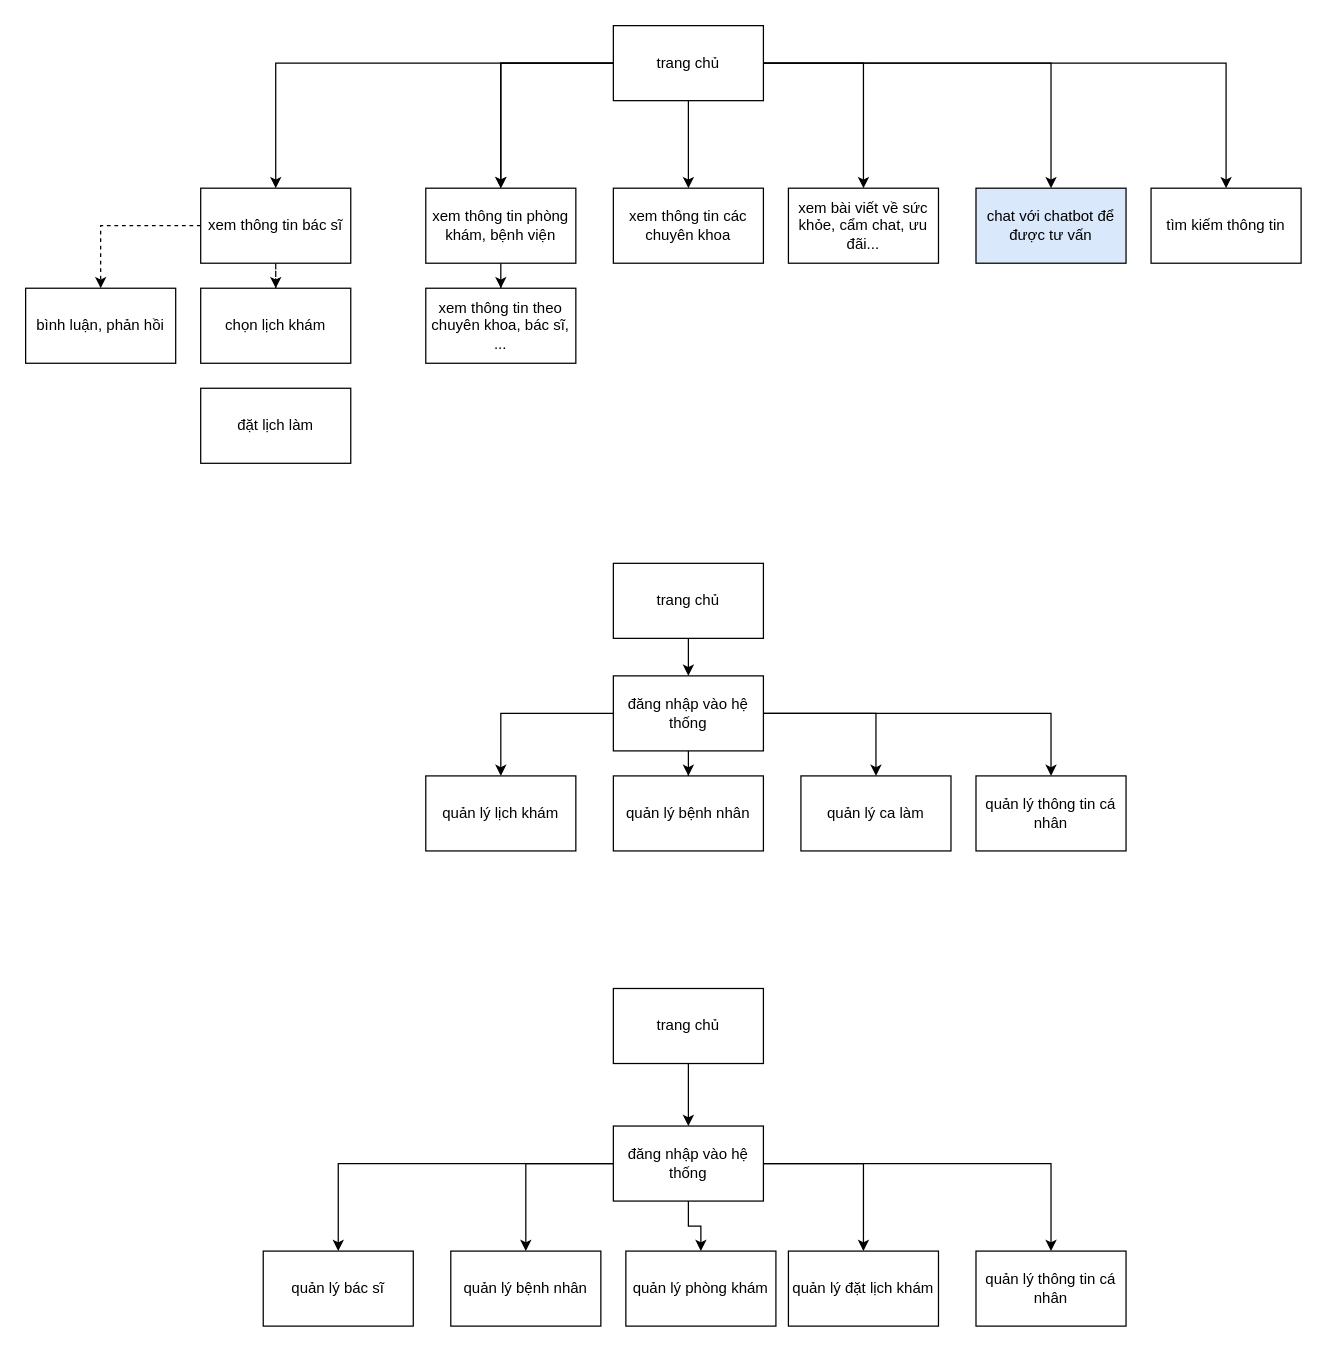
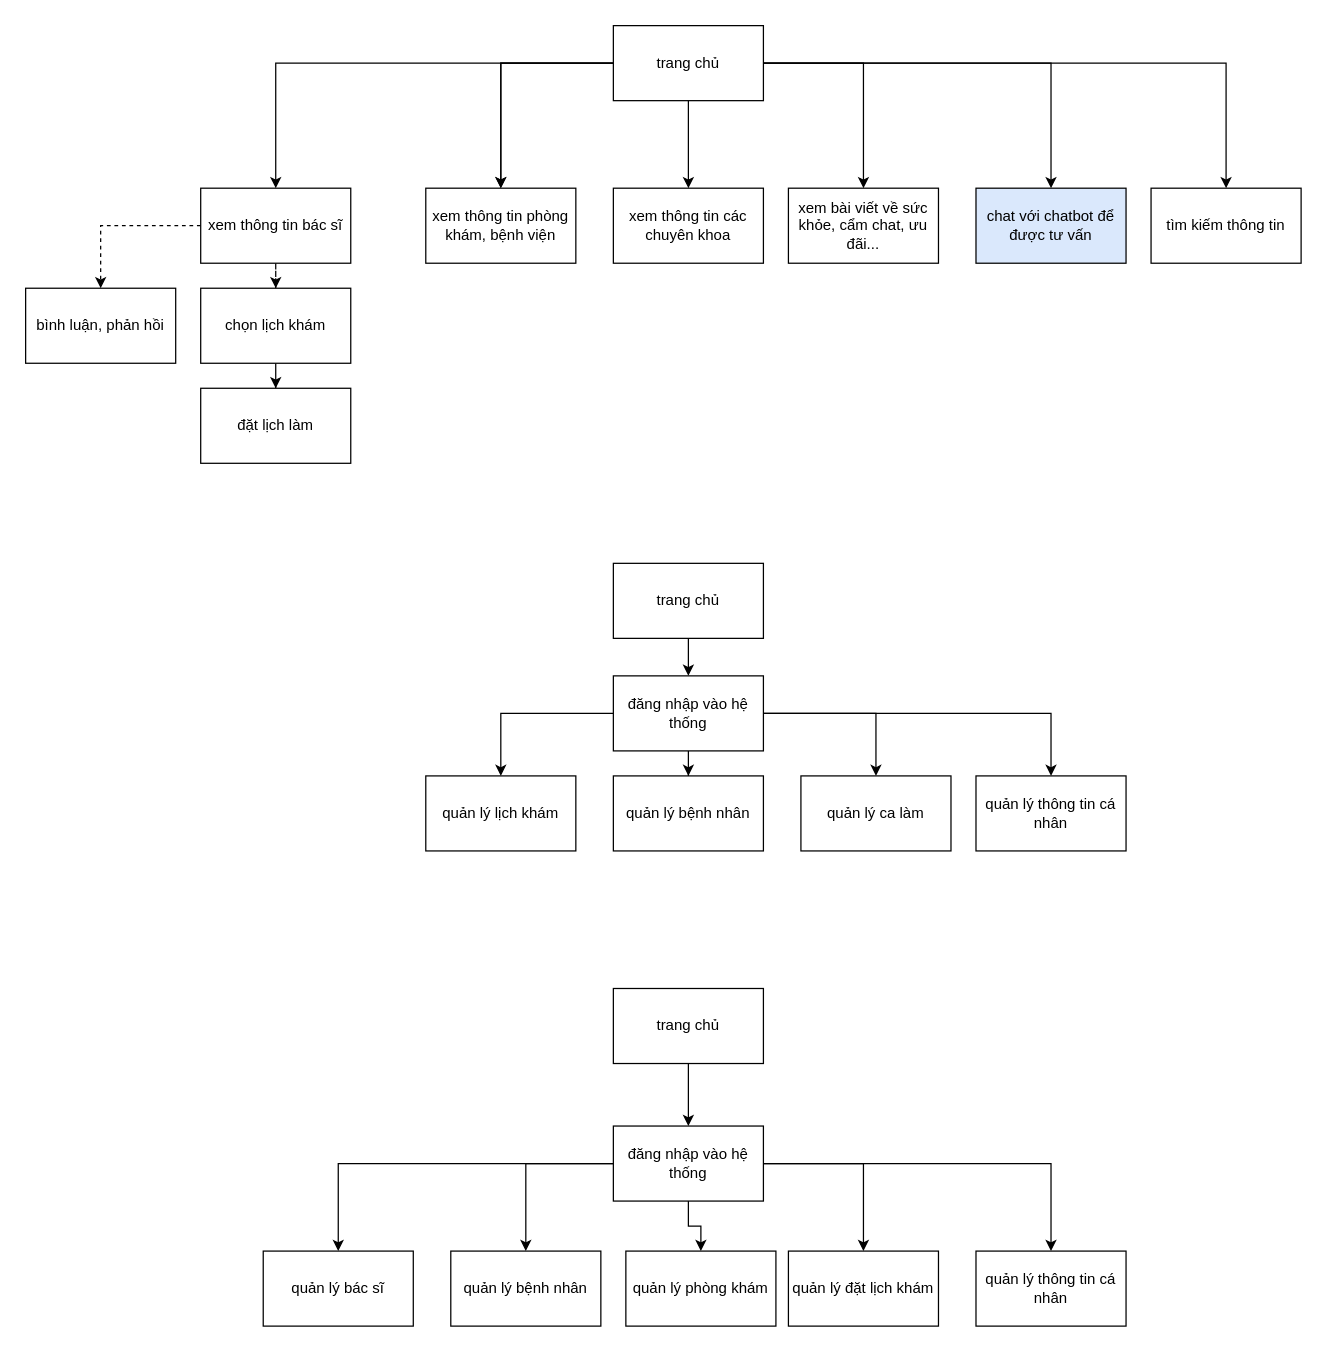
  <mxCell id="0" />
  <mxCell id="1" parent="0" />
  <mxCell id="2" value="" style="edgeStyle=orthogonalEdgeStyle;rounded=0;orthogonalLoop=1;jettySize=auto;html=1;entryX=0.5;entryY=0;entryDx=0;entryDy=0;" edge="1" parent="1" source="9" target="12"><mxGeometry relative="1" as="geometry" /></mxCell>
  <mxCell id="3" value="" style="edgeStyle=orthogonalEdgeStyle;rounded=0;orthogonalLoop=1;jettySize=auto;html=1;" edge="1" parent="1" source="9" target="14"><mxGeometry relative="1" as="geometry" /></mxCell>
  <mxCell id="4" value="" style="edgeStyle=orthogonalEdgeStyle;rounded=0;orthogonalLoop=1;jettySize=auto;html=1;" edge="1" parent="1" source="9" target="14"><mxGeometry relative="1" as="geometry" /></mxCell>
  <mxCell id="5" value="" style="edgeStyle=orthogonalEdgeStyle;rounded=0;orthogonalLoop=1;jettySize=auto;html=1;" edge="1" parent="1" source="9" target="15"><mxGeometry relative="1" as="geometry" /></mxCell>
  <mxCell id="6" value="" style="edgeStyle=orthogonalEdgeStyle;rounded=0;orthogonalLoop=1;jettySize=auto;html=1;" edge="1" parent="1" source="9" target="21"><mxGeometry relative="1" as="geometry" /></mxCell>
  <mxCell id="7" value="" style="edgeStyle=orthogonalEdgeStyle;rounded=0;orthogonalLoop=1;jettySize=auto;html=1;" edge="1" parent="1" source="9" target="24"><mxGeometry relative="1" as="geometry" /></mxCell>
  <mxCell id="8" value="" style="edgeStyle=orthogonalEdgeStyle;rounded=0;orthogonalLoop=1;jettySize=auto;html=1;" edge="1" parent="1" source="9" target="25"><mxGeometry relative="1" as="geometry" /></mxCell>
  <mxCell id="9" value="trang chủ" style="rounded=0;whiteSpace=wrap;html=1;" vertex="1" parent="1"><mxGeometry x="490" y="20" width="120" height="60" as="geometry" /></mxCell>
  <mxCell id="10" value="" style="edgeStyle=orthogonalEdgeStyle;rounded=0;orthogonalLoop=1;jettySize=auto;html=1;dashed=1;" edge="1" parent="1" source="12" target="17"><mxGeometry relative="1" as="geometry" /></mxCell>
  <mxCell id="11" value="" style="edgeStyle=orthogonalEdgeStyle;rounded=0;orthogonalLoop=1;jettySize=auto;html=1;dashed=1;" edge="1" parent="1" source="12" target="20"><mxGeometry relative="1" as="geometry" /></mxCell>
  <mxCell id="12" value="xem thông tin bác sĩ" style="rounded=0;whiteSpace=wrap;html=1;" vertex="1" parent="1"><mxGeometry x="160" y="150" width="120" height="60" as="geometry" /></mxCell>
- <mxCell id="13" value="" style="edgeStyle=orthogonalEdgeStyle;rounded=0;orthogonalLoop=1;jettySize=auto;html=1;" edge="1" parent="1" source="14" target="19"><mxGeometry relative="1" as="geometry" /></mxCell>
  <mxCell id="14" value="xem thông tin phòng khám, bệnh viện" style="rounded=0;whiteSpace=wrap;html=1;" vertex="1" parent="1"><mxGeometry x="340" y="150" width="120" height="60" as="geometry" /></mxCell>
  <mxCell id="15" value="xem bài viết về sức khỏe, cẩm chat, ưu đãi..." style="rounded=0;whiteSpace=wrap;html=1;" vertex="1" parent="1"><mxGeometry x="630" y="150" width="120" height="60" as="geometry" /></mxCell>
+ <mxCell id="16" value="" style="edgeStyle=orthogonalEdgeStyle;rounded=0;orthogonalLoop=1;jettySize=auto;html=1;" edge="1" parent="1" source="17" target="18"><mxGeometry relative="1" as="geometry" /></mxCell>
  <mxCell id="17" value="chọn lịch khám" style="rounded=0;whiteSpace=wrap;html=1;" vertex="1" parent="1"><mxGeometry x="160" y="230" width="120" height="60" as="geometry" /></mxCell>
  <mxCell id="18" value="đặt lịch làm" style="rounded=0;whiteSpace=wrap;html=1;" vertex="1" parent="1"><mxGeometry x="160" y="310" width="120" height="60" as="geometry" /></mxCell>
- <mxCell id="19" value="xem thông tin theo chuyên khoa, bác sĩ, ..." style="rounded=0;whiteSpace=wrap;html=1;" vertex="1" parent="1"><mxGeometry x="340" y="230" width="120" height="60" as="geometry" /></mxCell>
  <mxCell id="20" value="bình luận, phản hồi" style="rounded=0;whiteSpace=wrap;html=1;" vertex="1" parent="1"><mxGeometry x="20" y="230" width="120" height="60" as="geometry" /></mxCell>
  <mxCell id="21" value="xem thông tin các chuyên khoa" style="rounded=0;whiteSpace=wrap;html=1;" vertex="1" parent="1"><mxGeometry x="490" y="150" width="120" height="60" as="geometry" /></mxCell>
  <mxCell id="22" value="" style="edgeStyle=orthogonalEdgeStyle;rounded=0;orthogonalLoop=1;jettySize=auto;html=1;" edge="1" parent="1" source="23" target="30"><mxGeometry relative="1" as="geometry" /></mxCell>
  <mxCell id="23" value="trang chủ" style="rounded=0;whiteSpace=wrap;html=1;" vertex="1" parent="1"><mxGeometry x="490" y="450" width="120" height="60" as="geometry" /></mxCell>
  <mxCell id="24" value="chat với chatbot để được tư vấn" style="rounded=0;whiteSpace=wrap;html=1;fillColor=#dae8fc;" vertex="1" parent="1"><mxGeometry x="780" y="150" width="120" height="60" as="geometry" /></mxCell>
  <mxCell id="25" value="tìm kiếm thông tin" style="rounded=0;whiteSpace=wrap;html=1;" vertex="1" parent="1"><mxGeometry x="920" y="150" width="120" height="60" as="geometry" /></mxCell>
  <mxCell id="26" value="" style="edgeStyle=orthogonalEdgeStyle;rounded=0;orthogonalLoop=1;jettySize=auto;html=1;" edge="1" parent="1" source="30" target="31"><mxGeometry relative="1" as="geometry" /></mxCell>
  <mxCell id="27" value="" style="edgeStyle=orthogonalEdgeStyle;rounded=0;orthogonalLoop=1;jettySize=auto;html=1;" edge="1" parent="1" source="30" target="32"><mxGeometry relative="1" as="geometry" /></mxCell>
  <mxCell id="28" value="" style="edgeStyle=orthogonalEdgeStyle;rounded=0;orthogonalLoop=1;jettySize=auto;html=1;" edge="1" parent="1" source="30" target="33"><mxGeometry relative="1" as="geometry" /></mxCell>
  <mxCell id="29" value="" style="edgeStyle=orthogonalEdgeStyle;rounded=0;orthogonalLoop=1;jettySize=auto;html=1;" edge="1" parent="1" source="30" target="43"><mxGeometry relative="1" as="geometry" /></mxCell>
  <mxCell id="30" value="đăng nhập vào hệ thống" style="rounded=0;whiteSpace=wrap;html=1;" vertex="1" parent="1"><mxGeometry x="490" y="540" width="120" height="60" as="geometry" /></mxCell>
  <mxCell id="31" value="quản lý lịch khám" style="rounded=0;whiteSpace=wrap;html=1;" vertex="1" parent="1"><mxGeometry x="340" y="620" width="120" height="60" as="geometry" /></mxCell>
  <mxCell id="32" value="quản lý bệnh nhân" style="rounded=0;whiteSpace=wrap;html=1;" vertex="1" parent="1"><mxGeometry x="490" y="620" width="120" height="60" as="geometry" /></mxCell>
  <mxCell id="33" value="quản lý thông tin cá nhân" style="rounded=0;whiteSpace=wrap;html=1;" vertex="1" parent="1"><mxGeometry x="780" y="620" width="120" height="60" as="geometry" /></mxCell>
  <mxCell id="34" value="" style="edgeStyle=orthogonalEdgeStyle;rounded=0;orthogonalLoop=1;jettySize=auto;html=1;" edge="1" parent="1" source="35" target="41"><mxGeometry relative="1" as="geometry" /></mxCell>
  <mxCell id="35" value="trang chủ" style="rounded=0;whiteSpace=wrap;html=1;" vertex="1" parent="1"><mxGeometry x="490" y="790" width="120" height="60" as="geometry" /></mxCell>
  <mxCell id="36" value="" style="edgeStyle=orthogonalEdgeStyle;rounded=0;orthogonalLoop=1;jettySize=auto;html=1;" edge="1" parent="1" source="41" target="42"><mxGeometry relative="1" as="geometry" /></mxCell>
  <mxCell id="37" value="" style="edgeStyle=orthogonalEdgeStyle;rounded=0;orthogonalLoop=1;jettySize=auto;html=1;" edge="1" parent="1" source="41" target="44"><mxGeometry relative="1" as="geometry" /></mxCell>
  <mxCell id="38" value="" style="edgeStyle=orthogonalEdgeStyle;rounded=0;orthogonalLoop=1;jettySize=auto;html=1;" edge="1" parent="1" source="41" target="45"><mxGeometry relative="1" as="geometry" /></mxCell>
  <mxCell id="39" value="" style="edgeStyle=orthogonalEdgeStyle;rounded=0;orthogonalLoop=1;jettySize=auto;html=1;" edge="1" parent="1" source="41" target="46"><mxGeometry relative="1" as="geometry" /></mxCell>
  <mxCell id="40" value="" style="edgeStyle=orthogonalEdgeStyle;rounded=0;orthogonalLoop=1;jettySize=auto;html=1;" edge="1" parent="1" source="41" target="47"><mxGeometry relative="1" as="geometry" /></mxCell>
  <mxCell id="41" value="đăng nhập vào hệ thống" style="rounded=0;whiteSpace=wrap;html=1;" vertex="1" parent="1"><mxGeometry x="490" y="900" width="120" height="60" as="geometry" /></mxCell>
  <mxCell id="42" value="quản lý bác sĩ" style="rounded=0;whiteSpace=wrap;html=1;" vertex="1" parent="1"><mxGeometry x="210" y="1000" width="120" height="60" as="geometry" /></mxCell>
  <mxCell id="43" value="quản lý ca làm" style="rounded=0;whiteSpace=wrap;html=1;" vertex="1" parent="1"><mxGeometry x="640" y="620" width="120" height="60" as="geometry" /></mxCell>
  <mxCell id="44" value="quản lý bệnh nhân" style="rounded=0;whiteSpace=wrap;html=1;" vertex="1" parent="1"><mxGeometry x="360" y="1000" width="120" height="60" as="geometry" /></mxCell>
  <mxCell id="45" value="quản lý phòng khám" style="rounded=0;whiteSpace=wrap;html=1;" vertex="1" parent="1"><mxGeometry x="500" y="1000" width="120" height="60" as="geometry" /></mxCell>
  <mxCell id="46" value="quản lý đặt lịch khám" style="rounded=0;whiteSpace=wrap;html=1;" vertex="1" parent="1"><mxGeometry x="630" y="1000" width="120" height="60" as="geometry" /></mxCell>
  <mxCell id="47" value="quản lý thông tin cá nhân" style="rounded=0;whiteSpace=wrap;html=1;" vertex="1" parent="1"><mxGeometry x="780" y="1000" width="120" height="60" as="geometry" /></mxCell>
